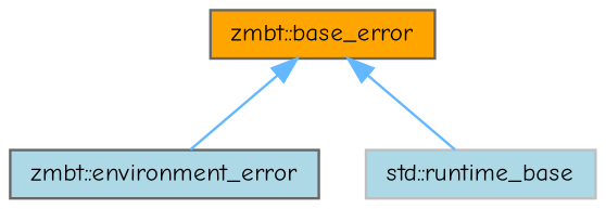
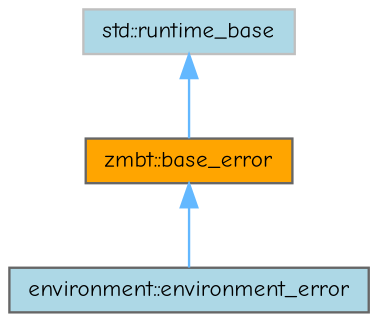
  digraph {
    fontname="Comic Neue"
    node [color=gray40 fillcolor=lightblue fontname="Comic Neue" fontsize=10 shape=box style=filled]
    edge [color=steelblue1 dir=back fontname="Comic Neue" fontsize=10 labelfontname=Helvetica labelfontsize=10 style=solid]
-   n1 [fontcolor=black height=0.2 label="zmbt::environment_error" width=0.4]
+   n1 [fontcolor=black height=0.2 label="environment::environment_error" width=0.4]
    n2 [fillcolor=orange height=0.2 label="zmbt::base_error" width=0.4]
    n3 [color=grey75 height=0.2 label="std::runtime_base" width=0.4]
    n2 -> n1
-   n2 -> n3
+   n3 -> n2
  }
